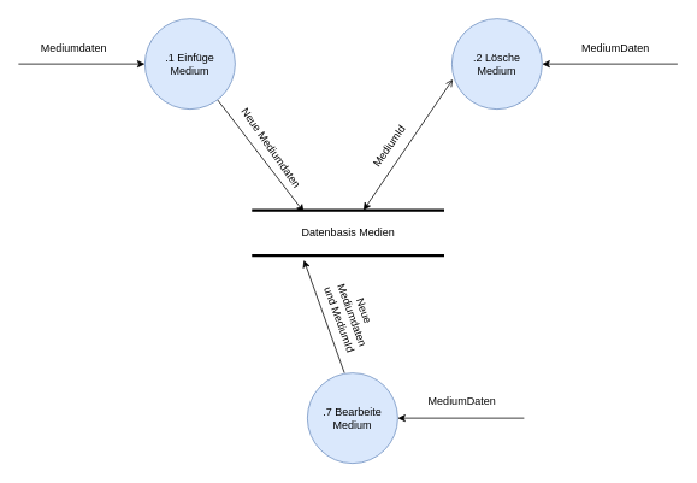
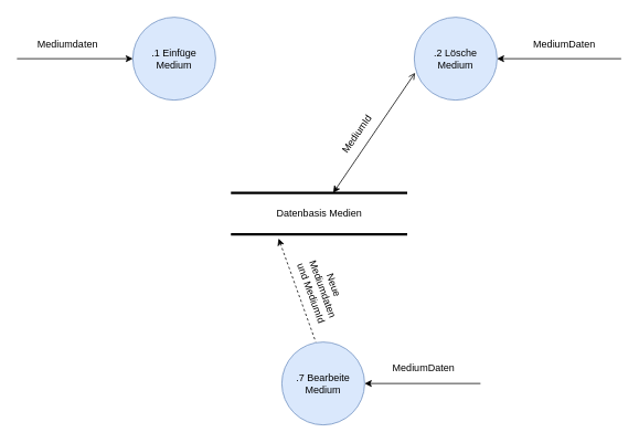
  <mxCell id="0" />
  <mxCell id="1" parent="0" />
- <mxCell id="2" style="rounded=0;orthogonalLoop=1;jettySize=auto;html=1;entryX=0.267;entryY=0.04;entryDx=0;entryDy=0;entryPerimeter=0;startArrow=none;startFill=0;" edge="1" parent="1" source="6" target="11"><mxGeometry relative="1" as="geometry" /></mxCell>
- <mxCell id="3" value="Neue Mediumdaten" style="text;html=1;align=center;verticalAlign=middle;resizable=0;points=[];;labelBackgroundColor=#ffffff;rotation=55;" vertex="1" connectable="0" parent="2"><mxGeometry x="0.364" y="1" relative="1" as="geometry"><mxPoint x="-6.5" y="-32" as="offset" /></mxGeometry></mxCell>
  <mxCell id="4" style="edgeStyle=none;rounded=0;orthogonalLoop=1;jettySize=auto;html=1;exitX=0;exitY=0.5;exitDx=0;exitDy=0;startArrow=classic;startFill=1;endArrow=none;endFill=0;" edge="1" parent="1" source="6"><mxGeometry relative="1" as="geometry"><mxPoint x="20" y="70" as="targetPoint" /></mxGeometry></mxCell>
  <mxCell id="5" value="Mediumdaten" style="text;html=1;align=center;verticalAlign=middle;resizable=0;points=[];;labelBackgroundColor=#ffffff;" vertex="1" connectable="0" parent="4"><mxGeometry x="0.386" relative="1" as="geometry"><mxPoint x="17" y="-18" as="offset" /></mxGeometry></mxCell>
  <mxCell id="6" value=".1 Einfüge Medium" style="ellipse;whiteSpace=wrap;html=1;aspect=fixed;fillColor=#dae8fc;strokeColor=#6c8ebf;strokeWidth=1;" vertex="1" parent="1"><mxGeometry x="160" y="20" width="100" height="100" as="geometry" /></mxCell>
  <mxCell id="7" style="edgeStyle=none;rounded=0;orthogonalLoop=1;jettySize=auto;html=1;entryX=0.01;entryY=0.67;entryDx=0;entryDy=0;entryPerimeter=0;startArrow=classic;startFill=1;endArrow=open;endFill=0;" edge="1" parent="1" source="11" target="15"><mxGeometry relative="1" as="geometry" /></mxCell>
  <mxCell id="8" value="MediumId" style="text;html=1;align=center;verticalAlign=middle;resizable=0;points=[];;labelBackgroundColor=#ffffff;rotation=-55;" vertex="1" connectable="0" parent="7"><mxGeometry x="-0.163" y="1" relative="1" as="geometry"><mxPoint x="-12.5" y="-9" as="offset" /></mxGeometry></mxCell>
- <mxCell id="9" style="edgeStyle=none;rounded=0;orthogonalLoop=1;jettySize=auto;html=1;entryX=0.41;entryY=0;entryDx=0;entryDy=0;entryPerimeter=0;startArrow=classic;startFill=1;endArrow=none;endFill=0;exitX=0.267;exitY=1.1;exitDx=0;exitDy=0;exitPerimeter=0;" edge="1" parent="1" source="11" target="18"><mxGeometry relative="1" as="geometry" /></mxCell>
+ <mxCell id="9" style="edgeStyle=none;rounded=0;orthogonalLoop=1;jettySize=auto;html=1;entryX=0.41;entryY=0;entryDx=0;entryDy=0;entryPerimeter=0;startArrow=classic;startFill=1;endArrow=none;endFill=0;exitX=0.267;exitY=1.1;exitDx=0;exitDy=0;exitPerimeter=0;dashed=1;" edge="1" parent="1" source="11" target="18"><mxGeometry relative="1" as="geometry" /></mxCell>
  <mxCell id="10" value="Neue&lt;br&gt;Mediumdaten &lt;br&gt;und MediumId" style="text;html=1;align=center;verticalAlign=middle;resizable=0;points=[];;labelBackgroundColor=#ffffff;rotation=70;" vertex="1" connectable="0" parent="9"><mxGeometry x="-0.217" relative="1" as="geometry"><mxPoint x="36.5" y="11" as="offset" /></mxGeometry></mxCell>
  <mxCell id="11" value="Datenbasis Medien" style="html=1;dashed=0;whitespace=wrap;shape=partialRectangle;right=0;left=0;fillColor=#FFFFFF;strokeColor=#000000;strokeWidth=3;" vertex="1" parent="1"><mxGeometry x="280" y="232" width="210" height="50" as="geometry" /></mxCell>
  <mxCell id="12" style="edgeStyle=none;rounded=0;orthogonalLoop=1;jettySize=auto;html=1;startArrow=classic;startFill=1;endArrow=none;endFill=0;" edge="1" parent="1" source="15"><mxGeometry relative="1" as="geometry"><mxPoint x="750" y="70" as="targetPoint" /></mxGeometry></mxCell>
  <mxCell id="13" value="&lt;span style=&quot;color: rgba(0 , 0 , 0 , 0) ; font-family: monospace ; font-size: 0px ; background-color: rgb(248 , 249 , 250)&quot;&gt;%3CmxGraphModel%3E%3Croot%3E%3CmxCell%20id%3D%220%22%2F%3E%3CmxCell%20id%3D%221%22%20parent%3D%220%22%2F%3E%3CmxCell%20id%3D%222%22%20value%3D%22Neues%20Medium%20Daten%22%20style%3D%22text%3Bhtml%3D1%3Balign%3Dcenter%3BverticalAlign%3Dmiddle%3Bresizable%3D0%3Bpoints%3D%5B%5D%3B%3BlabelBackgroundColor%3D%23ffffff%3B%22%20vertex%3D%221%22%20connectable%3D%220%22%20parent%3D%221%22%3E%3CmxGeometry%20x%3D%22290%22%20y%3D%22200%22%20as%3D%22geometry%22%3E%3CmxPoint%20x%3D%2217%22%20y%3D%22-18%22%20as%3D%22offset%22%2F%3E%3C%2FmxGeometry%3E%3C%2FmxCell%3E%3C%2Froot%3E%3C%2FmxGraphModel%3E&lt;/span&gt;" style="text;html=1;align=center;verticalAlign=middle;resizable=0;points=[];;labelBackgroundColor=#ffffff;" vertex="1" connectable="0" parent="12"><mxGeometry x="-0.133" y="7" relative="1" as="geometry"><mxPoint as="offset" /></mxGeometry></mxCell>
  <mxCell id="14" value="MediumDaten" style="text;html=1;align=center;verticalAlign=middle;resizable=0;points=[];;labelBackgroundColor=#ffffff;" vertex="1" connectable="0" parent="12"><mxGeometry x="-0.32" relative="1" as="geometry"><mxPoint x="29" y="-18" as="offset" /></mxGeometry></mxCell>
  <mxCell id="15" value=".2 Lösche Medium" style="ellipse;whiteSpace=wrap;html=1;aspect=fixed;fillColor=#dae8fc;strokeColor=#6c8ebf;strokeWidth=1;" vertex="1" parent="1"><mxGeometry x="500" y="20" width="100" height="100" as="geometry" /></mxCell>
  <mxCell id="16" style="edgeStyle=none;rounded=0;orthogonalLoop=1;jettySize=auto;html=1;exitX=1;exitY=0.5;exitDx=0;exitDy=0;startArrow=classic;startFill=1;endArrow=none;endFill=0;" edge="1" parent="1" source="18"><mxGeometry relative="1" as="geometry"><mxPoint x="580" y="462" as="targetPoint" /></mxGeometry></mxCell>
  <mxCell id="17" value="MediumDaten" style="text;html=1;align=center;verticalAlign=middle;resizable=0;points=[];;labelBackgroundColor=#ffffff;" vertex="1" connectable="0" parent="16"><mxGeometry x="0.157" y="1" relative="1" as="geometry"><mxPoint x="-11" y="-19" as="offset" /></mxGeometry></mxCell>
  <mxCell id="18" value=".7 Bearbeite Medium" style="ellipse;whiteSpace=wrap;html=1;aspect=fixed;fillColor=#dae8fc;strokeColor=#6c8ebf;strokeWidth=1;" vertex="1" parent="1"><mxGeometry x="340" y="412" width="100" height="100" as="geometry" /></mxCell>
